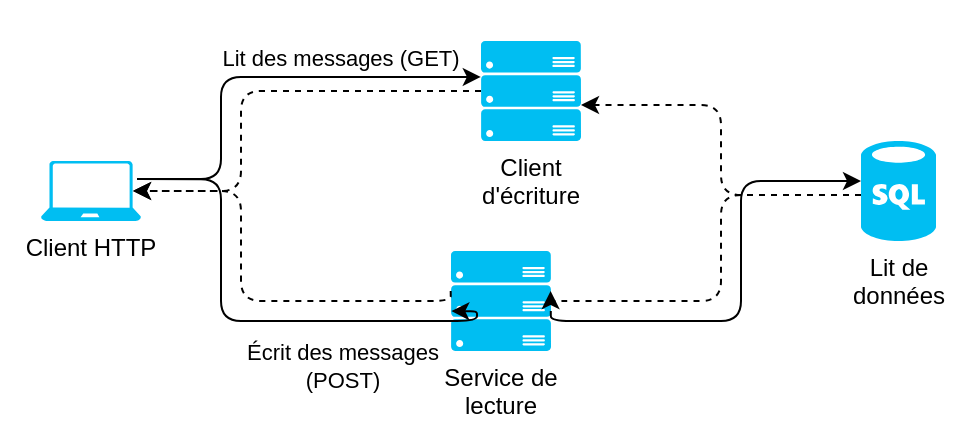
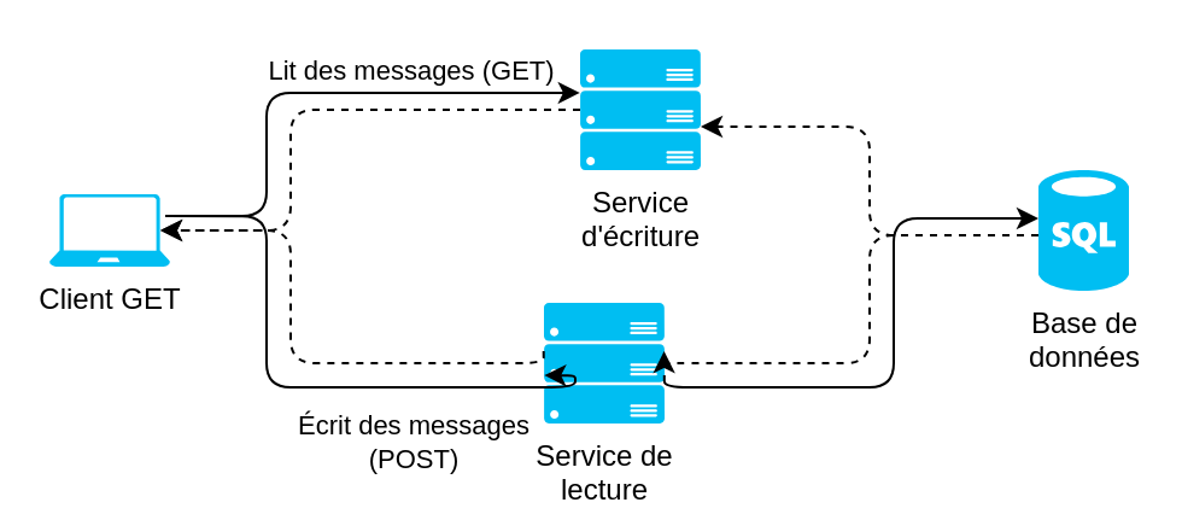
  <mxCell id="0" />
  <mxCell id="1" parent="0" />
- <mxCell id="2" value="Client HTTP" style="verticalLabelPosition=bottom;html=1;verticalAlign=top;align=center;strokeColor=none;fillColor=#00BEF2;shape=mxgraph.azure.laptop;pointerEvents=1;" parent="1" vertex="1"><mxGeometry x="20" y="80" width="50" height="30" as="geometry" /></mxCell>
+ <mxCell id="2" value="Client GET" style="verticalLabelPosition=bottom;html=1;verticalAlign=top;align=center;strokeColor=none;fillColor=#00BEF2;shape=mxgraph.azure.laptop;pointerEvents=1;" parent="1" vertex="1"><mxGeometry x="20" y="80" width="50" height="30" as="geometry" /></mxCell>
  <mxCell id="3" value="" style="endArrow=classic;html=1;exitX=0.96;exitY=0.3;exitDx=0;exitDy=0;exitPerimeter=0;entryX=-0.002;entryY=0.359;entryDx=0;entryDy=0;entryPerimeter=0;edgeStyle=orthogonalEdgeStyle;" parent="1" source="2" target="6" edge="1"><mxGeometry width="50" height="50" relative="1" as="geometry"><mxPoint x="340" y="180" as="sourcePoint" /><mxPoint x="199" y="95" as="targetPoint" /><Array as="points"><mxPoint x="110" y="89" /><mxPoint x="110" y="38" /></Array></mxGeometry></mxCell>
  <mxCell id="4" value="Lit des messages (GET)" style="edgeLabel;html=1;align=center;verticalAlign=middle;resizable=0;points=[];" vertex="1" connectable="0" parent="3"><mxGeometry x="-0.155" relative="1" as="geometry"><mxPoint x="58.77" y="-9" as="offset" /></mxGeometry></mxCell>
  <mxCell id="5" style="edgeStyle=orthogonalEdgeStyle;rounded=1;orthogonalLoop=1;jettySize=auto;html=1;exitX=0;exitY=0.5;exitDx=0;exitDy=0;exitPerimeter=0;entryX=0.92;entryY=0.5;entryDx=0;entryDy=0;entryPerimeter=0;dashed=1;" edge="1" parent="1" source="6" target="2"><mxGeometry relative="1" as="geometry"><Array as="points"><mxPoint x="120" y="45" /><mxPoint x="120" y="95" /></Array></mxGeometry></mxCell>
- <mxCell id="6" value="Client&lt;br&gt;d'écriture" style="verticalLabelPosition=bottom;html=1;verticalAlign=top;align=center;strokeColor=none;fillColor=#00BEF2;shape=mxgraph.azure.server_rack;" parent="1" vertex="1"><mxGeometry x="240" y="20" width="50" height="50" as="geometry" /></mxCell>
- <mxCell id="7" value="Lit de&lt;br&gt;données" style="verticalLabelPosition=bottom;html=1;verticalAlign=top;align=center;strokeColor=none;fillColor=#00BEF2;shape=mxgraph.azure.sql_database;shadow=0;sketch=0;" vertex="1" parent="1"><mxGeometry x="430" y="70" width="37.5" height="50" as="geometry" /></mxCell>
+ <mxCell id="6" value="Service&lt;br&gt;d'écriture" style="verticalLabelPosition=bottom;html=1;verticalAlign=top;align=center;strokeColor=none;fillColor=#00BEF2;shape=mxgraph.azure.server_rack;" parent="1" vertex="1"><mxGeometry x="240" y="20" width="50" height="50" as="geometry" /></mxCell>
+ <mxCell id="7" value="Base de&lt;br&gt;données" style="verticalLabelPosition=bottom;html=1;verticalAlign=top;align=center;strokeColor=none;fillColor=#00BEF2;shape=mxgraph.azure.sql_database;shadow=0;sketch=0;" vertex="1" parent="1"><mxGeometry x="430" y="70" width="37.5" height="50" as="geometry" /></mxCell>
  <mxCell id="8" value="Service de&lt;br&gt;lecture" style="verticalLabelPosition=bottom;html=1;verticalAlign=top;align=center;strokeColor=none;fillColor=#00BEF2;shape=mxgraph.azure.server_rack;" vertex="1" parent="1"><mxGeometry x="225" y="125" width="50" height="50" as="geometry" /></mxCell>
  <mxCell id="9" value="" style="endArrow=classic;html=1;exitX=0.96;exitY=0.3;exitDx=0;exitDy=0;exitPerimeter=0;entryX=0.003;entryY=0.601;entryDx=0;entryDy=0;entryPerimeter=0;edgeStyle=orthogonalEdgeStyle;" edge="1" parent="1" target="8"><mxGeometry width="50" height="50" relative="1" as="geometry"><mxPoint x="68.1" y="89.05" as="sourcePoint" /><mxPoint x="240" y="38" as="targetPoint" /><Array as="points"><mxPoint x="110" y="89" /><mxPoint x="110" y="160" /><mxPoint x="238" y="160" /></Array></mxGeometry></mxCell>
  <mxCell id="10" value="Écrit des messages&lt;br&gt;(POST)" style="edgeLabel;html=1;align=center;verticalAlign=middle;resizable=0;points=[];" vertex="1" connectable="0" parent="9"><mxGeometry x="-0.155" relative="1" as="geometry"><mxPoint x="60" y="26.13" as="offset" /></mxGeometry></mxCell>
  <mxCell id="11" style="edgeStyle=orthogonalEdgeStyle;rounded=1;orthogonalLoop=1;jettySize=auto;html=1;entryX=0.92;entryY=0.5;entryDx=0;entryDy=0;entryPerimeter=0;dashed=1;exitX=-0.003;exitY=0.401;exitDx=0;exitDy=0;exitPerimeter=0;" edge="1" parent="1" source="8"><mxGeometry relative="1" as="geometry"><mxPoint x="240" y="155" as="sourcePoint" /><mxPoint x="66" y="95" as="targetPoint" /><Array as="points"><mxPoint x="120" y="150" /><mxPoint x="120" y="95" /></Array></mxGeometry></mxCell>
  <mxCell id="12" style="edgeStyle=orthogonalEdgeStyle;rounded=1;orthogonalLoop=1;jettySize=auto;html=1;exitX=0;exitY=0.5;exitDx=0;exitDy=0;exitPerimeter=0;shadow=0;startArrow=none;startFill=0;endArrow=classic;endFill=1;dashed=1;" edge="1" parent="1"><mxGeometry relative="1" as="geometry"><mxPoint x="430" y="97" as="sourcePoint" /><mxPoint x="290" y="52" as="targetPoint" /><Array as="points"><mxPoint x="360" y="97" /><mxPoint x="360" y="52" /></Array></mxGeometry></mxCell>
  <mxCell id="13" style="edgeStyle=orthogonalEdgeStyle;rounded=1;orthogonalLoop=1;jettySize=auto;html=1;shadow=0;startArrow=none;startFill=0;endArrow=classic;endFill=1;dashed=1;entryX=0.996;entryY=0.4;entryDx=0;entryDy=0;entryPerimeter=0;" edge="1" parent="1" target="8"><mxGeometry relative="1" as="geometry"><mxPoint x="430" y="97" as="sourcePoint" /><mxPoint x="291" y="150" as="targetPoint" /><Array as="points"><mxPoint x="360" y="97" /><mxPoint x="360" y="150" /></Array></mxGeometry></mxCell>
  <mxCell id="14" style="edgeStyle=orthogonalEdgeStyle;rounded=1;orthogonalLoop=1;jettySize=auto;html=1;exitX=0.998;exitY=0.6;exitDx=0;exitDy=0;exitPerimeter=0;shadow=0;startArrow=none;startFill=0;endArrow=classic;endFill=1;" edge="1" parent="1" source="8"><mxGeometry relative="1" as="geometry"><mxPoint x="301.65" y="51.35" as="sourcePoint" /><mxPoint x="430" y="90" as="targetPoint" /><Array as="points"><mxPoint x="370" y="160" /><mxPoint x="370" y="90" /></Array></mxGeometry></mxCell>
